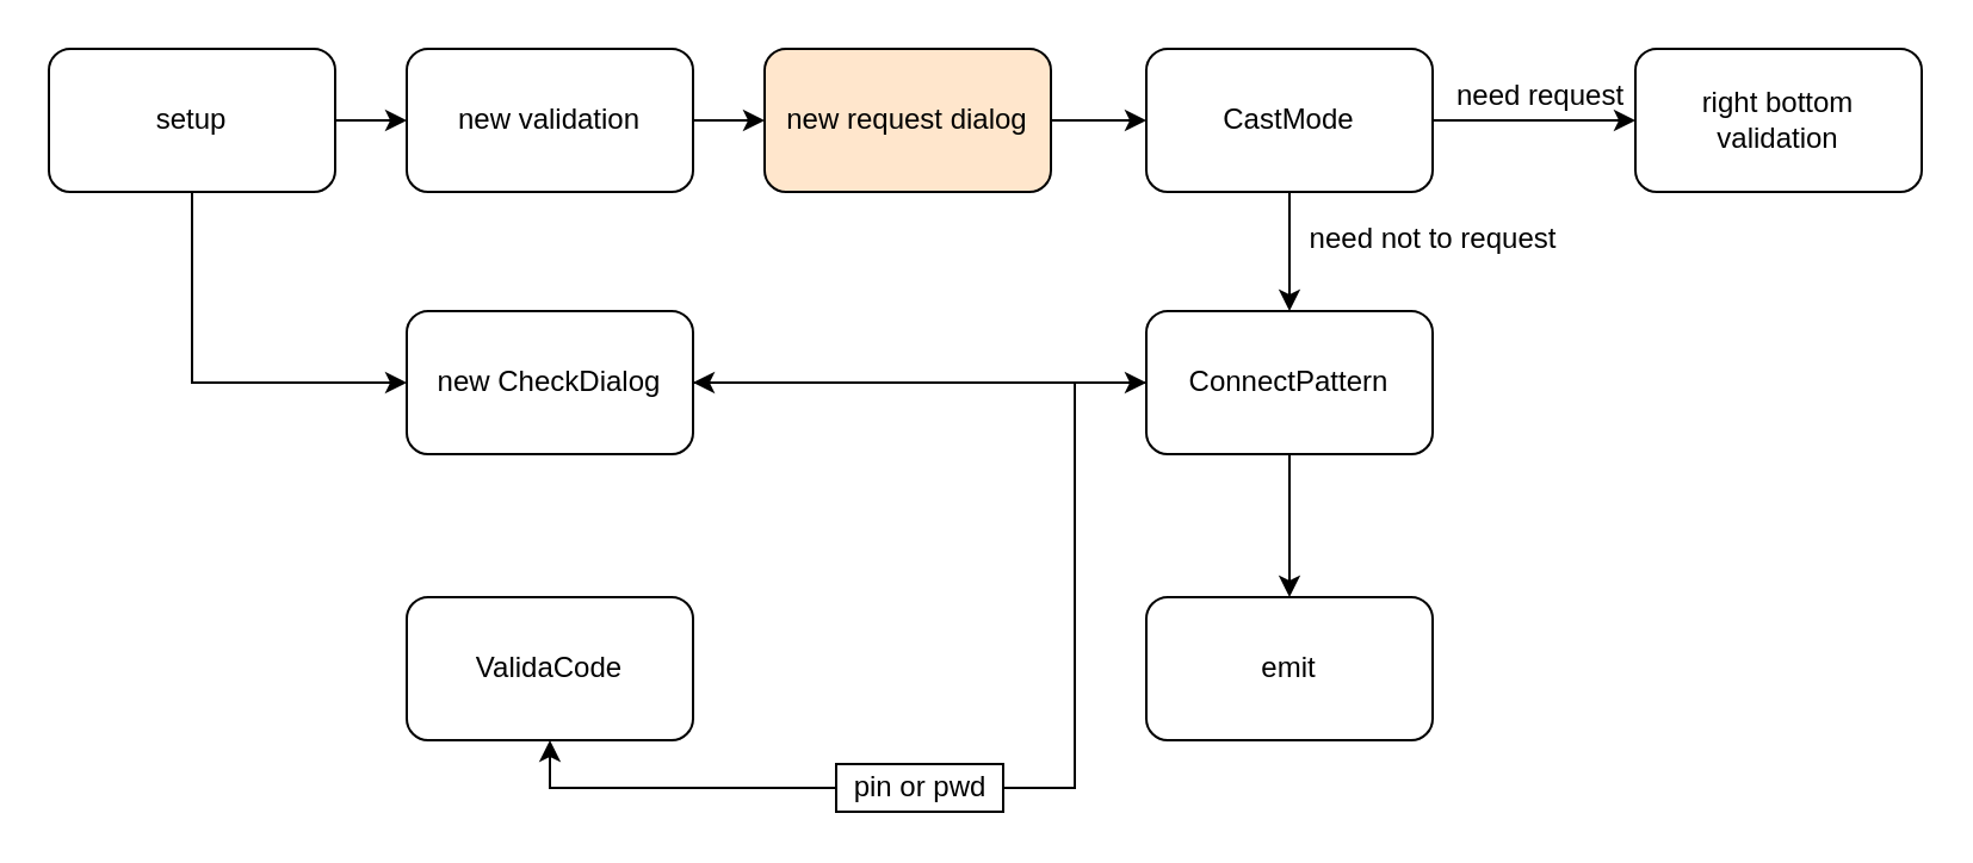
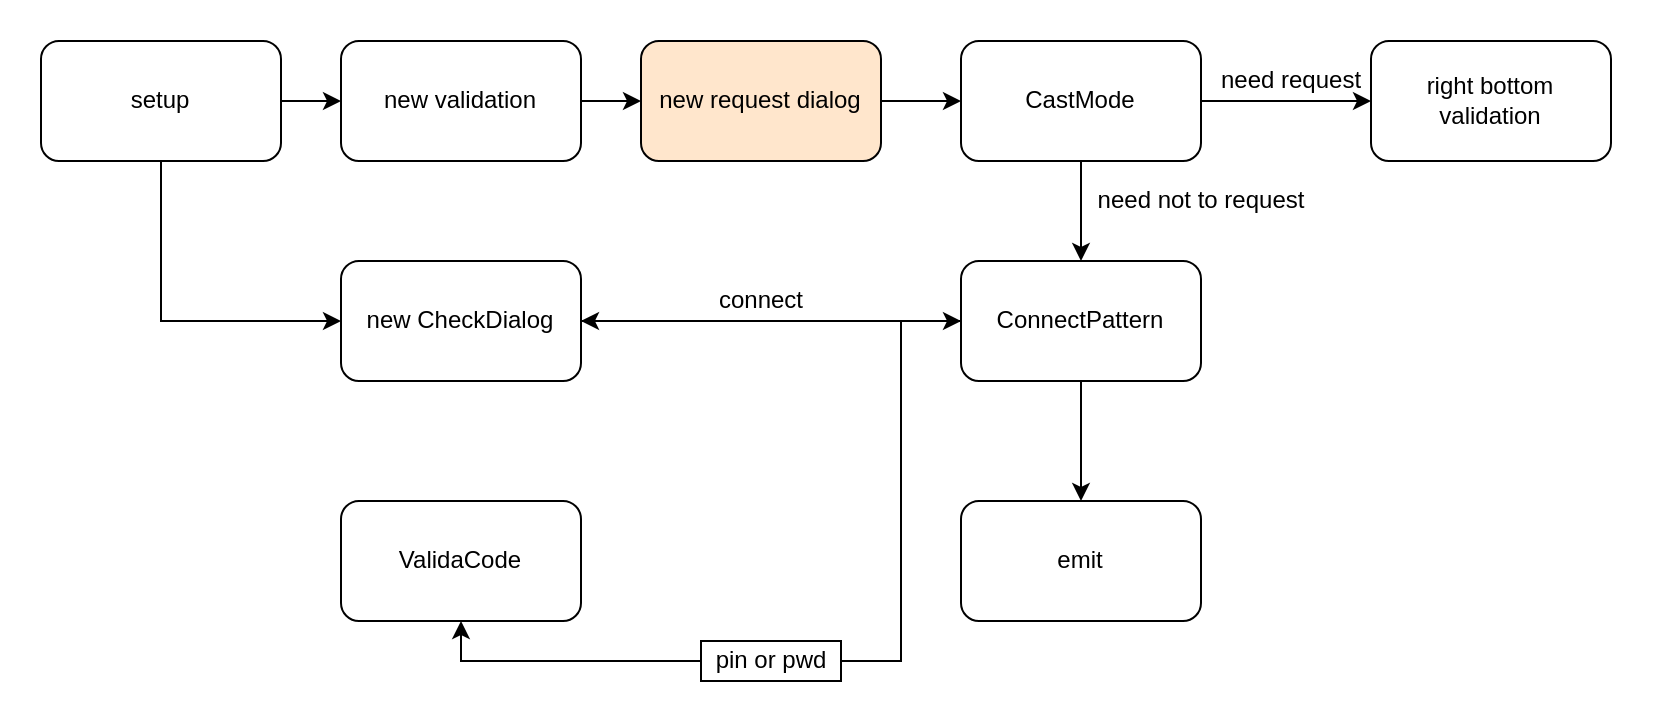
  <mxCell id="0" />
  <mxCell id="1" parent="0" />
  <mxCell id="2" value="" style="edgeStyle=orthogonalEdgeStyle;rounded=0;orthogonalLoop=1;jettySize=auto;html=1;" edge="1" parent="1" source="4" target="6"><mxGeometry relative="1" as="geometry" /></mxCell>
  <mxCell id="3" value="" style="edgeStyle=orthogonalEdgeStyle;rounded=0;orthogonalLoop=1;jettySize=auto;html=1;entryX=0;entryY=0.5;entryDx=0;entryDy=0;" edge="1" parent="1" source="4" target="22"><mxGeometry relative="1" as="geometry"><Array as="points"><mxPoint x="80" y="160" /></Array></mxGeometry></mxCell>
  <mxCell id="4" value="setup" style="rounded=1;whiteSpace=wrap;html=1;" vertex="1" parent="1"><mxGeometry x="20" y="20" width="120" height="60" as="geometry" /></mxCell>
  <mxCell id="5" style="edgeStyle=orthogonalEdgeStyle;rounded=0;orthogonalLoop=1;jettySize=auto;html=1;" edge="1" parent="1" source="6" target="15"><mxGeometry relative="1" as="geometry" /></mxCell>
  <mxCell id="6" value="new&amp;nbsp;validation" style="whiteSpace=wrap;html=1;rounded=1;" vertex="1" parent="1"><mxGeometry x="170" y="20" width="120" height="60" as="geometry" /></mxCell>
  <mxCell id="7" value="" style="edgeStyle=orthogonalEdgeStyle;rounded=0;orthogonalLoop=1;jettySize=auto;html=1;" edge="1" parent="1" source="8" target="16"><mxGeometry relative="1" as="geometry" /></mxCell>
  <mxCell id="8" value="CastMode" style="whiteSpace=wrap;html=1;rounded=1;" vertex="1" parent="1"><mxGeometry x="480" y="20" width="120" height="60" as="geometry" /></mxCell>
  <mxCell id="9" value="" style="edgeStyle=orthogonalEdgeStyle;rounded=0;orthogonalLoop=1;jettySize=auto;html=1;entryX=0.5;entryY=1;entryDx=0;entryDy=0;startArrow=none;" edge="1" parent="1" source="24" target="20"><mxGeometry relative="1" as="geometry"><mxPoint x="680" y="160" as="targetPoint" /></mxGeometry></mxCell>
  <mxCell id="10" value="" style="edgeStyle=orthogonalEdgeStyle;rounded=0;orthogonalLoop=1;jettySize=auto;html=1;" edge="1" parent="1" source="12" target="19"><mxGeometry relative="1" as="geometry" /></mxCell>
  <mxCell id="11" style="edgeStyle=orthogonalEdgeStyle;rounded=0;orthogonalLoop=1;jettySize=auto;html=1;entryX=1;entryY=0.5;entryDx=0;entryDy=0;" edge="1" parent="1" source="12" target="22"><mxGeometry relative="1" as="geometry" /></mxCell>
  <mxCell id="12" value="ConnectPattern" style="whiteSpace=wrap;html=1;rounded=1;" vertex="1" parent="1"><mxGeometry x="480" y="130" width="120" height="60" as="geometry" /></mxCell>
  <mxCell id="13" style="edgeStyle=orthogonalEdgeStyle;rounded=0;orthogonalLoop=1;jettySize=auto;html=1;entryX=0.5;entryY=0;entryDx=0;entryDy=0;" edge="1" parent="1" source="8" target="12"><mxGeometry relative="1" as="geometry"><Array as="points" /></mxGeometry></mxCell>
  <mxCell id="14" style="edgeStyle=orthogonalEdgeStyle;rounded=0;orthogonalLoop=1;jettySize=auto;html=1;entryX=0;entryY=0.5;entryDx=0;entryDy=0;" edge="1" parent="1" source="15" target="8"><mxGeometry relative="1" as="geometry" /></mxCell>
  <mxCell id="15" value="new&amp;nbsp;request&amp;nbsp;dialog" style="whiteSpace=wrap;html=1;rounded=1;fillColor=#ffe6cc;" vertex="1" parent="1"><mxGeometry x="320" y="20" width="120" height="60" as="geometry" /></mxCell>
  <mxCell id="16" value="right&amp;nbsp;bottom&lt;br&gt;validation" style="whiteSpace=wrap;html=1;rounded=1;" vertex="1" parent="1"><mxGeometry x="685" y="20" width="120" height="60" as="geometry" /></mxCell>
  <mxCell id="17" value="need&amp;nbsp;request" style="text;html=1;align=center;verticalAlign=middle;resizable=0;points=[];autosize=1;strokeColor=none;fillColor=none;" vertex="1" parent="1"><mxGeometry x="600" y="30" width="90" height="20" as="geometry" /></mxCell>
  <mxCell id="18" value="need&amp;nbsp;not&amp;nbsp;to&amp;nbsp;request" style="text;html=1;align=center;verticalAlign=middle;resizable=0;points=[];autosize=1;strokeColor=none;fillColor=none;" vertex="1" parent="1"><mxGeometry x="540" y="90" width="120" height="20" as="geometry" /></mxCell>
  <mxCell id="19" value="emit" style="whiteSpace=wrap;html=1;rounded=1;" vertex="1" parent="1"><mxGeometry x="480" y="250" width="120" height="60" as="geometry" /></mxCell>
  <mxCell id="20" value="ValidaCode" style="whiteSpace=wrap;html=1;rounded=1;" vertex="1" parent="1"><mxGeometry x="170" y="250" width="120" height="60" as="geometry" /></mxCell>
  <mxCell id="21" style="edgeStyle=orthogonalEdgeStyle;rounded=0;orthogonalLoop=1;jettySize=auto;html=1;" edge="1" parent="1" source="22" target="12"><mxGeometry relative="1" as="geometry" /></mxCell>
  <mxCell id="22" value="new&amp;nbsp;CheckDialog" style="whiteSpace=wrap;html=1;rounded=1;" vertex="1" parent="1"><mxGeometry x="170" y="130" width="120" height="60" as="geometry" /></mxCell>
+ <mxCell id="23" value="connect" style="text;html=1;align=center;verticalAlign=middle;resizable=0;points=[];autosize=1;strokeColor=none;fillColor=none;" vertex="1" parent="1"><mxGeometry x="350" y="140" width="60" height="20" as="geometry" /></mxCell>
  <mxCell id="24" value="pin&amp;nbsp;or&amp;nbsp;pwd" style="text;html=1;align=center;verticalAlign=middle;resizable=0;points=[];autosize=1;strokeColor=default;fillColor=none;" vertex="1" parent="1"><mxGeometry x="350" y="320" width="70" height="20" as="geometry" /></mxCell>
  <mxCell id="25" value="" style="edgeStyle=orthogonalEdgeStyle;rounded=0;orthogonalLoop=1;jettySize=auto;html=1;endArrow=none;" edge="1" parent="1" source="12"><mxGeometry relative="1" as="geometry"><mxPoint x="480" y="160" as="sourcePoint" /><mxPoint x="420" y="330" as="targetPoint" /><Array as="points"><mxPoint x="450" y="160" /><mxPoint x="450" y="330" /></Array></mxGeometry></mxCell>
